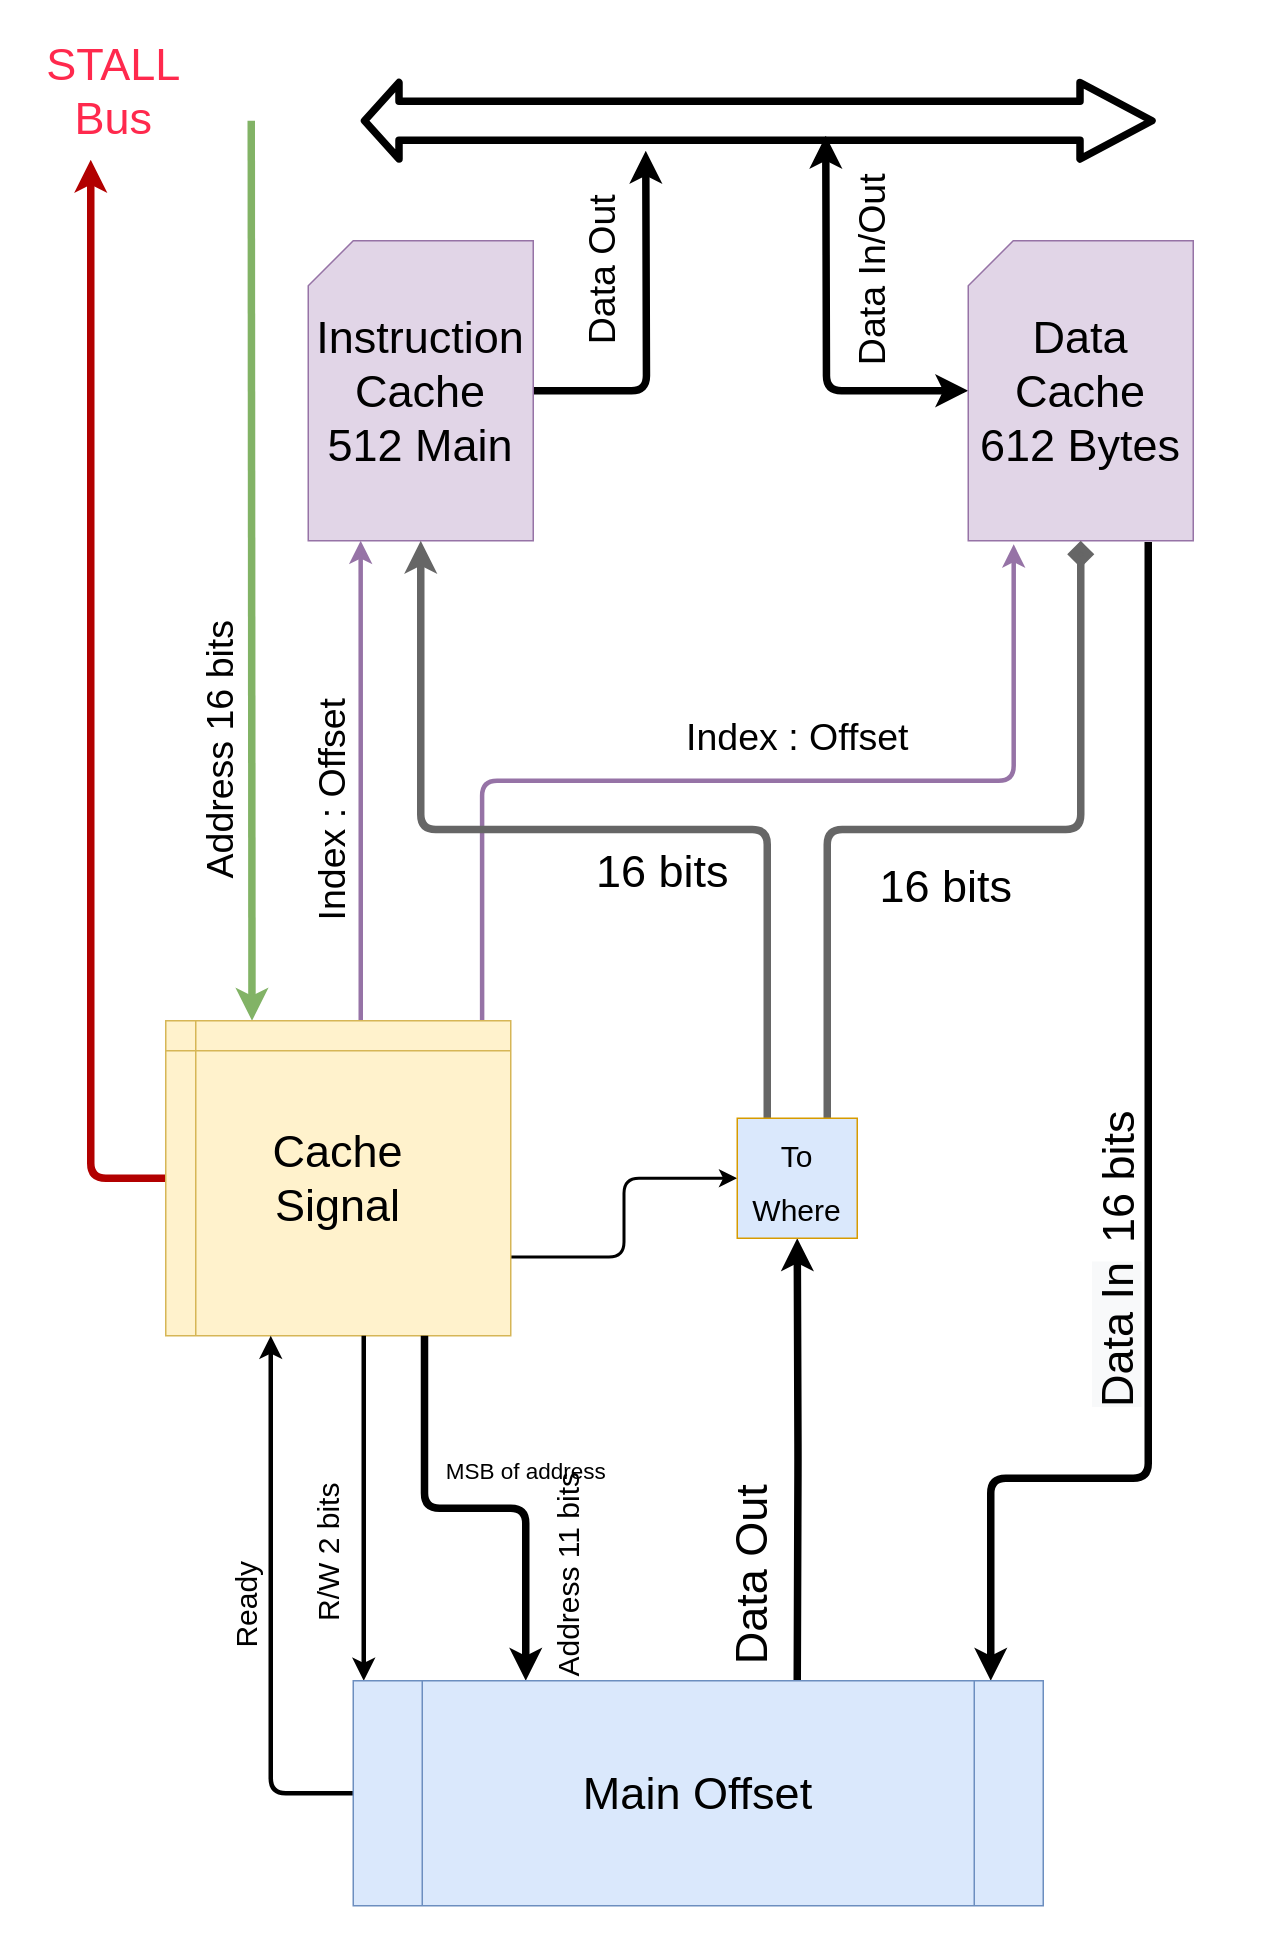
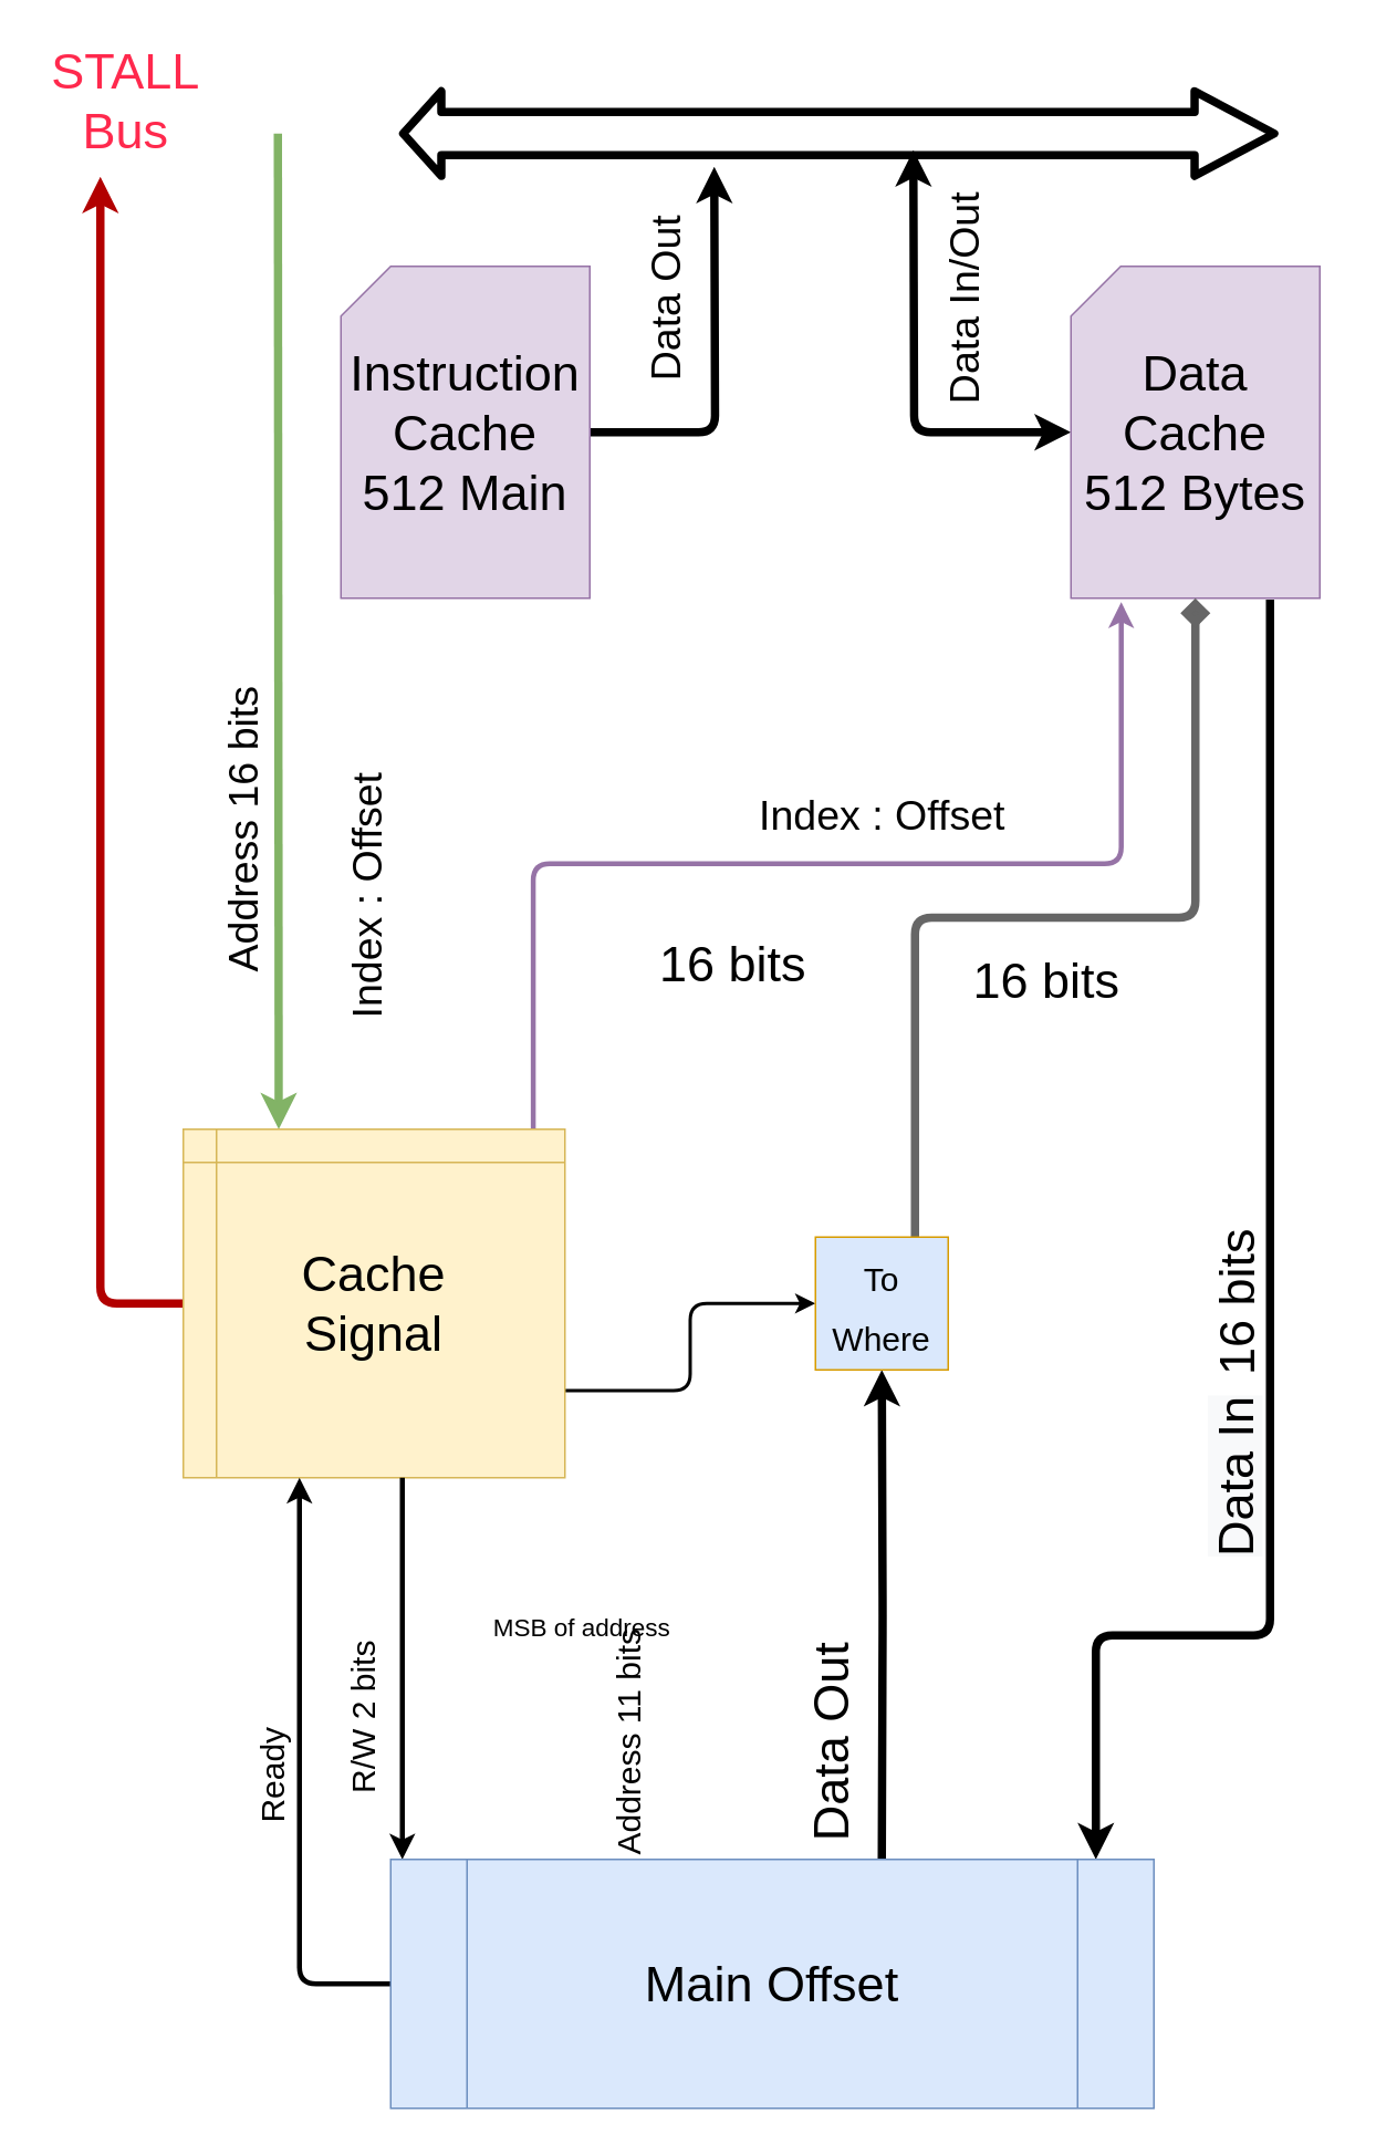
  <mxCell id="0" />
  <mxCell id="1" parent="0" />
  <mxCell id="2" style="edgeStyle=orthogonalEdgeStyle;rounded=1;orthogonalLoop=1;jettySize=auto;html=1;startArrow=none;startFill=0;strokeWidth=5;fontSize=25;" edge="1" parent="1" source="3"><mxGeometry relative="1" as="geometry"><mxPoint x="430" y="100" as="targetPoint" /></mxGeometry></mxCell>
  <mxCell id="3" value="Instruction&lt;br style=&quot;font-size: 30px&quot;&gt;Cache&lt;br&gt;512 Main" style="shape=card;whiteSpace=wrap;html=1;fontSize=30;fillColor=#e1d5e7;strokeColor=#9673a6;" vertex="1" parent="1"><mxGeometry x="205" y="160" width="150" height="200" as="geometry" /></mxCell>
  <mxCell id="4" style="edgeStyle=orthogonalEdgeStyle;rounded=1;orthogonalLoop=1;jettySize=auto;html=1;startArrow=classic;startFill=1;strokeWidth=5;fontSize=25;" edge="1" parent="1" source="5"><mxGeometry relative="1" as="geometry"><mxPoint x="550" y="90" as="targetPoint" /></mxGeometry></mxCell>
- <mxCell id="5" value="Data&lt;br&gt;Cache&lt;br&gt;612 Bytes" style="shape=card;whiteSpace=wrap;html=1;fontSize=30;fillColor=#e1d5e7;strokeColor=#9673a6;" vertex="1" parent="1"><mxGeometry x="645" y="160" width="150" height="200" as="geometry" /></mxCell>
+ <mxCell id="5" value="Data&lt;br&gt;Cache&lt;br&gt;512 Bytes" style="shape=card;whiteSpace=wrap;html=1;fontSize=30;fillColor=#e1d5e7;strokeColor=#9673a6;" vertex="1" parent="1"><mxGeometry x="645" y="160" width="150" height="200" as="geometry" /></mxCell>
  <mxCell id="6" style="edgeStyle=orthogonalEdgeStyle;rounded=1;orthogonalLoop=1;jettySize=auto;html=1;exitX=1;exitY=0.75;exitDx=0;exitDy=0;entryX=0;entryY=0.5;entryDx=0;entryDy=0;startArrow=none;startFill=0;strokeWidth=2;fontSize=30;" edge="1" parent="1" source="11" target="25"><mxGeometry relative="1" as="geometry" /></mxCell>
  <mxCell id="7" style="edgeStyle=orthogonalEdgeStyle;rounded=1;orthogonalLoop=1;jettySize=auto;html=1;exitX=0;exitY=0.5;exitDx=0;exitDy=0;startArrow=none;startFill=0;strokeWidth=5;fontSize=30;fillColor=#e51400;strokeColor=#B20000;" edge="1" parent="1" source="11"><mxGeometry relative="1" as="geometry"><mxPoint x="60" y="106" as="targetPoint" /><Array as="points"><mxPoint x="60" y="785" /><mxPoint x="60" y="106" /></Array></mxGeometry></mxCell>
- <mxCell id="8" style="edgeStyle=orthogonalEdgeStyle;rounded=1;orthogonalLoop=1;jettySize=auto;html=1;entryX=0.233;entryY=1;entryDx=0;entryDy=0;entryPerimeter=0;startArrow=none;startFill=0;strokeWidth=3;fontSize=25;fillColor=#e1d5e7;strokeColor=#9673a6;" edge="1" parent="1" source="11" target="3"><mxGeometry relative="1" as="geometry"><Array as="points"><mxPoint x="240" y="590" /><mxPoint x="240" y="590" /></Array></mxGeometry></mxCell>
  <mxCell id="9" style="edgeStyle=orthogonalEdgeStyle;rounded=1;orthogonalLoop=1;jettySize=auto;html=1;exitX=0.917;exitY=-0.002;exitDx=0;exitDy=0;entryX=0.202;entryY=1.012;entryDx=0;entryDy=0;entryPerimeter=0;startArrow=none;startFill=0;strokeWidth=3;fontSize=25;fillColor=#e1d5e7;strokeColor=#9673a6;exitPerimeter=0;" edge="1" parent="1" source="11" target="5"><mxGeometry relative="1" as="geometry"><Array as="points"><mxPoint x="321" y="520" /><mxPoint x="675" y="520" /></Array></mxGeometry></mxCell>
  <mxCell id="10" style="edgeStyle=orthogonalEdgeStyle;rounded=1;orthogonalLoop=1;jettySize=auto;html=1;exitX=0.25;exitY=0;exitDx=0;exitDy=0;startArrow=none;startFill=0;strokeWidth=5;fontSize=25;entryX=0.25;entryY=0;entryDx=0;entryDy=0;fillColor=#d5e8d4;strokeColor=#82b366;" edge="1" parent="1" target="11"><mxGeometry relative="1" as="geometry"><mxPoint x="167" y="80" as="sourcePoint" /></mxGeometry></mxCell>
  <mxCell id="11" value="Cache&lt;br&gt;Signal" style="shape=internalStorage;whiteSpace=wrap;html=1;backgroundOutline=1;fontSize=30;fillColor=#fff2cc;strokeColor=#d6b656;" vertex="1" parent="1"><mxGeometry x="110" y="680" width="230" height="210" as="geometry" /></mxCell>
  <mxCell id="12" value="&lt;span style=&quot;font-size: 20px&quot;&gt;R/W 2 bits&lt;/span&gt;" style="text;html=1;align=center;verticalAlign=middle;resizable=0;points=[];autosize=1;fontSize=30;rotation=-90;" vertex="1" parent="1"><mxGeometry x="160" y="1015" width="110" height="40" as="geometry" /></mxCell>
  <mxCell id="13" value="&lt;font style=&quot;font-size: 20px&quot;&gt;Address 11 bits&lt;/font&gt;" style="text;html=1;align=center;verticalAlign=middle;resizable=0;points=[];autosize=1;fontSize=30;rotation=-90;" vertex="1" parent="1"><mxGeometry x="300" y="1030" width="150" height="40" as="geometry" /></mxCell>
- <mxCell id="14" style="edgeStyle=orthogonalEdgeStyle;rounded=1;orthogonalLoop=1;jettySize=auto;html=1;startArrow=none;startFill=0;strokeWidth=5;fontSize=30;exitX=0.75;exitY=1;exitDx=0;exitDy=0;entryX=0.25;entryY=0;entryDx=0;entryDy=0;" edge="1" parent="1" source="11" target="19"><mxGeometry relative="1" as="geometry"><mxPoint x="315" y="1040" as="targetPoint" /><mxPoint x="315" y="900" as="sourcePoint" /></mxGeometry></mxCell>
  <mxCell id="15" style="edgeStyle=orthogonalEdgeStyle;rounded=1;orthogonalLoop=1;jettySize=auto;html=1;startArrow=none;startFill=0;strokeWidth=3;fontSize=30;entryX=0;entryY=0;entryDx=0;entryDy=0;" edge="1" parent="1"><mxGeometry relative="1" as="geometry"><mxPoint x="242" y="1120" as="targetPoint" /><mxPoint x="242" y="890" as="sourcePoint" /><Array as="points"><mxPoint x="242" y="890" /></Array></mxGeometry></mxCell>
  <mxCell id="16" style="edgeStyle=orthogonalEdgeStyle;rounded=1;orthogonalLoop=1;jettySize=auto;html=1;exitX=0;exitY=0.5;exitDx=0;exitDy=0;startArrow=none;startFill=0;strokeWidth=3;fontSize=30;" edge="1" parent="1" source="19"><mxGeometry relative="1" as="geometry"><mxPoint x="180" y="890" as="targetPoint" /><Array as="points"><mxPoint x="180" y="1195" /></Array></mxGeometry></mxCell>
  <mxCell id="17" style="edgeStyle=orthogonalEdgeStyle;rounded=1;orthogonalLoop=1;jettySize=auto;html=1;startArrow=none;startFill=0;strokeWidth=5;fontSize=30;entryX=0.5;entryY=1;entryDx=0;entryDy=0;" edge="1" parent="1" target="25"><mxGeometry relative="1" as="geometry"><mxPoint x="531" y="980" as="targetPoint" /><mxPoint x="531" y="1120" as="sourcePoint" /></mxGeometry></mxCell>
  <mxCell id="18" style="edgeStyle=orthogonalEdgeStyle;rounded=1;orthogonalLoop=1;jettySize=auto;html=1;startArrow=none;startFill=0;strokeWidth=5;fontSize=30;exitX=0.8;exitY=1.004;exitDx=0;exitDy=0;exitPerimeter=0;" edge="1" parent="1" source="5" target="19"><mxGeometry relative="1" as="geometry"><mxPoint x="765" y="370" as="sourcePoint" /><Array as="points"><mxPoint x="765" y="985" /><mxPoint x="660" y="985" /></Array></mxGeometry></mxCell>
  <mxCell id="19" value="&lt;font style=&quot;font-size: 30px;&quot;&gt;Main Offset&lt;/font&gt;" style="shape=process;whiteSpace=wrap;html=1;backgroundOutline=1;fontSize=30;fillColor=#dae8fc;strokeColor=#6c8ebf;" vertex="1" parent="1"><mxGeometry x="235" y="1120" width="460" height="150" as="geometry" /></mxCell>
  <mxCell id="20" value="&lt;font style=&quot;font-size: 20px&quot;&gt;Ready&lt;br&gt;&lt;/font&gt;" style="text;html=1;align=center;verticalAlign=middle;resizable=0;points=[];autosize=1;fontSize=30;rotation=-90;" vertex="1" parent="1"><mxGeometry x="125" y="1050" width="70" height="40" as="geometry" /></mxCell>
  <mxCell id="21" value="Data Out" style="text;html=1;align=center;verticalAlign=middle;resizable=0;points=[];autosize=1;fontSize=30;rotation=-90;" vertex="1" parent="1"><mxGeometry x="430" y="1030" width="140" height="40" as="geometry" /></mxCell>
  <mxCell id="22" value="&lt;span style=&quot;font-family: &amp;#34;helvetica&amp;#34; ; font-size: 30px ; font-style: normal ; font-weight: 400 ; letter-spacing: normal ; text-align: center ; text-indent: 0px ; text-transform: none ; word-spacing: 0px ; background-color: rgb(248 , 249 , 250) ; float: none ; display: inline&quot;&gt;Data In&lt;br&gt;&lt;/span&gt;" style="text;whiteSpace=wrap;html=1;fontSize=30;rotation=-90;" vertex="1" parent="1"><mxGeometry x="670" y="840" width="150" height="50" as="geometry" /></mxCell>
- <mxCell id="23" style="edgeStyle=orthogonalEdgeStyle;rounded=1;orthogonalLoop=1;jettySize=auto;html=1;exitX=0.25;exitY=0;exitDx=0;exitDy=0;entryX=0.5;entryY=1;entryDx=0;entryDy=0;entryPerimeter=0;startArrow=none;startFill=0;strokeWidth=5;fontSize=30;fillColor=#f5f5f5;strokeColor=#666666;" edge="1" parent="1" source="25" target="3"><mxGeometry relative="1" as="geometry" /></mxCell>
  <mxCell id="24" style="edgeStyle=orthogonalEdgeStyle;rounded=1;orthogonalLoop=1;jettySize=auto;html=1;exitX=0.75;exitY=0;exitDx=0;exitDy=0;entryX=0.5;entryY=1;entryDx=0;entryDy=0;entryPerimeter=0;startArrow=none;startFill=0;strokeWidth=5;fontSize=30;fillColor=#f5f5f5;strokeColor=#666666;endArrow=diamond;" edge="1" parent="1" source="25" target="5"><mxGeometry relative="1" as="geometry" /></mxCell>
  <mxCell id="25" value="&lt;font style=&quot;font-size: 20px&quot;&gt;To&lt;br&gt;Where&lt;/font&gt;" style="whiteSpace=wrap;html=1;aspect=fixed;fontSize=30;fillColor=#dae8fc;strokeColor=#d79b00;" vertex="1" parent="1"><mxGeometry x="491" y="745" width="80" height="80" as="geometry" /></mxCell>
  <mxCell id="26" value="&lt;font style=&quot;font-size: 15px&quot;&gt;MSB of address&lt;/font&gt;" style="text;html=1;align=center;verticalAlign=middle;resizable=0;points=[];autosize=1;fontSize=30;" vertex="1" parent="1"><mxGeometry x="290" y="950" width="120" height="50" as="geometry" /></mxCell>
  <mxCell id="27" value="16 bits" style="text;html=1;align=center;verticalAlign=middle;resizable=0;points=[];autosize=1;fontSize=30;" vertex="1" parent="1"><mxGeometry x="391" y="560" width="100" height="40" as="geometry" /></mxCell>
  <mxCell id="28" value="16 bits" style="text;html=1;align=center;verticalAlign=middle;resizable=0;points=[];autosize=1;fontSize=30;" vertex="1" parent="1"><mxGeometry x="580" y="570" width="100" height="40" as="geometry" /></mxCell>
  <mxCell id="29" value="16 bits" style="text;html=1;align=center;verticalAlign=middle;resizable=0;points=[];autosize=1;fontSize=30;rotation=-90;" vertex="1" parent="1"><mxGeometry x="695" y="765" width="100" height="40" as="geometry" /></mxCell>
  <mxCell id="30" value="&lt;font color=&quot;#ff294d&quot;&gt;STALL&lt;br&gt;Bus&lt;/font&gt;" style="text;html=1;align=center;verticalAlign=middle;resizable=0;points=[];autosize=1;fontSize=30;" vertex="1" parent="1"><mxGeometry x="20" y="20" width="110" height="80" as="geometry" /></mxCell>
  <mxCell id="31" value="" style="shape=flexArrow;endArrow=classic;startArrow=classic;html=1;strokeWidth=5;fontSize=25;width=22;endSize=14.33;" edge="1" parent="1"><mxGeometry width="50" height="50" relative="1" as="geometry"><mxPoint x="240" y="80" as="sourcePoint" /><mxPoint x="770" y="80" as="targetPoint" /></mxGeometry></mxCell>
  <mxCell id="32" value="Index : Offset" style="text;html=1;align=center;verticalAlign=middle;resizable=0;points=[];autosize=1;fontSize=25;rotation=-90;" vertex="1" parent="1"><mxGeometry x="140" y="520" width="160" height="40" as="geometry" /></mxCell>
  <mxCell id="33" value="Data Out" style="text;html=1;align=center;verticalAlign=middle;resizable=0;points=[];autosize=1;fontSize=25;rotation=-90;" vertex="1" parent="1"><mxGeometry x="340" y="160" width="120" height="40" as="geometry" /></mxCell>
  <mxCell id="34" value="Data In/Out" style="text;html=1;align=center;verticalAlign=middle;resizable=0;points=[];autosize=1;fontSize=25;rotation=-90;" vertex="1" parent="1"><mxGeometry x="510" y="160" width="140" height="40" as="geometry" /></mxCell>
  <mxCell id="35" value="Index : Offset" style="text;html=1;align=center;verticalAlign=middle;resizable=0;points=[];autosize=1;fontSize=25;rotation=0;" vertex="1" parent="1"><mxGeometry x="451" y="470" width="160" height="40" as="geometry" /></mxCell>
  <mxCell id="36" value="Address 16 bits" style="text;html=1;align=center;verticalAlign=middle;resizable=0;points=[];autosize=1;fontSize=25;rotation=-90;" vertex="1" parent="1"><mxGeometry x="50" y="480" width="190" height="40" as="geometry" /></mxCell>
